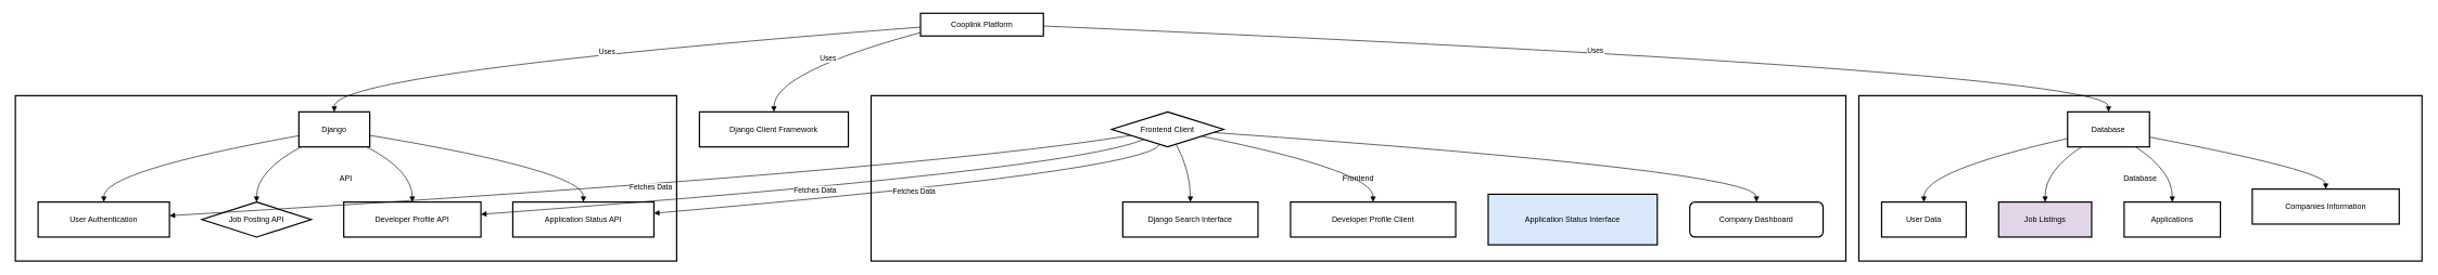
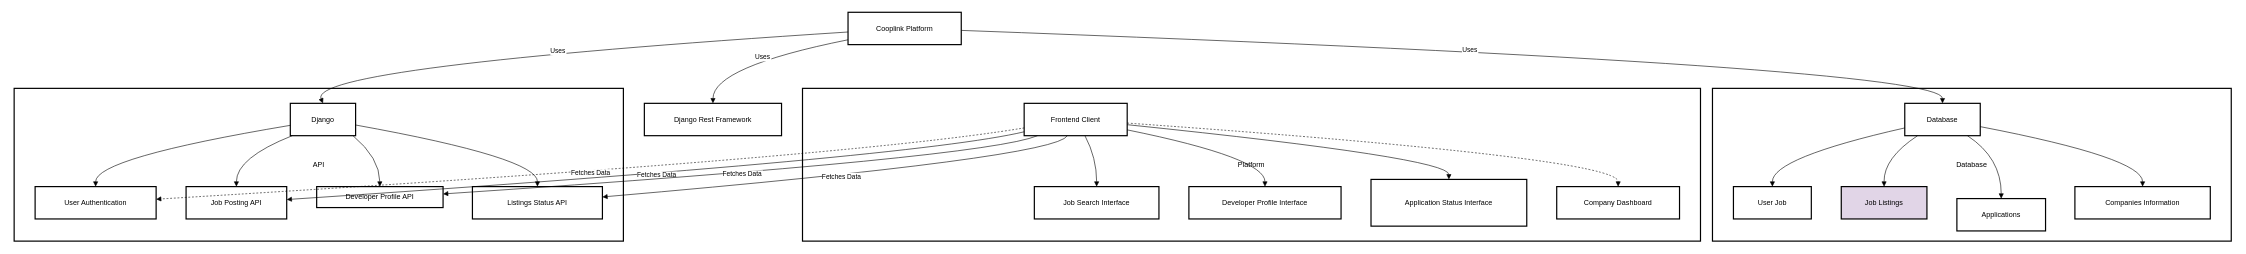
  <mxCell id="0" />
  <mxCell id="1" parent="0" />
- <mxCell id="2" value="Frontend" style="whiteSpace=wrap;strokeWidth=2;" vertex="1" parent="1"><mxGeometry x="1336" y="147" width="1499" height="255" as="geometry" /></mxCell>
+ <mxCell id="2" value="Platform" style="whiteSpace=wrap;strokeWidth=2;" vertex="1" parent="1"><mxGeometry x="1336" y="147" width="1499" height="255" as="geometry" /></mxCell>
  <mxCell id="3" value="Database" style="whiteSpace=wrap;strokeWidth=2;" vertex="1" parent="1"><mxGeometry x="2855" y="147" width="866" height="255" as="geometry" /></mxCell>
  <mxCell id="4" value="API" style="whiteSpace=wrap;strokeWidth=2;" vertex="1" parent="1"><mxGeometry x="20" y="147" width="1017" height="255" as="geometry" /></mxCell>
- <mxCell id="5" value="Cooplink Platform" style="whiteSpace=wrap;strokeWidth=2;" vertex="1" parent="1"><mxGeometry x="1412" y="20" width="189" height="35" as="geometry" /></mxCell>
- <mxCell id="6" value="Django" style="whiteSpace=wrap;strokeWidth=2;" vertex="1" parent="1"><mxGeometry x="456" y="172" width="109" height="54" as="geometry" /></mxCell>
- <mxCell id="7" value="Django Client Framework" style="whiteSpace=wrap;strokeWidth=2;" vertex="1" parent="1"><mxGeometry x="1072" y="172" width="229" height="54" as="geometry" /></mxCell>
- <mxCell id="8" value="Frontend Client" style="rhombus;whiteSpace=wrap;strokeWidth=2;" vertex="1" parent="1"><mxGeometry x="1706" y="172" width="172" height="54" as="geometry" /></mxCell>
+ <mxCell id="5" value="Cooplink Platform" style="whiteSpace=wrap;strokeWidth=2;" vertex="1" parent="1"><mxGeometry x="1412" y="20" width="189" height="54" as="geometry" /></mxCell>
+ <mxCell id="6" value="Django" style="whiteSpace=wrap;strokeWidth=2;" vertex="1" parent="1"><mxGeometry x="481" y="172" width="109" height="54" as="geometry" /></mxCell>
+ <mxCell id="7" value="Django Rest Framework" style="whiteSpace=wrap;strokeWidth=2;" vertex="1" parent="1"><mxGeometry x="1072" y="172" width="229" height="54" as="geometry" /></mxCell>
+ <mxCell id="8" value="Frontend Client" style="whiteSpace=wrap;strokeWidth=2;" vertex="1" parent="1"><mxGeometry x="1706" y="172" width="172" height="54" as="geometry" /></mxCell>
  <mxCell id="9" value="Database" style="whiteSpace=wrap;strokeWidth=2;" vertex="1" parent="1"><mxGeometry x="3176" y="172" width="126" height="54" as="geometry" /></mxCell>
  <mxCell id="10" value="User Authentication" style="whiteSpace=wrap;strokeWidth=2;" vertex="1" parent="1"><mxGeometry x="55" y="311" width="202" height="54" as="geometry" /></mxCell>
- <mxCell id="11" value="Job Posting API" style="rhombus;whiteSpace=wrap;strokeWidth=2;" vertex="1" parent="1"><mxGeometry x="307" y="311" width="168" height="54" as="geometry" /></mxCell>
- <mxCell id="12" value="Developer Profile API" style="whiteSpace=wrap;strokeWidth=2;" vertex="1" parent="1"><mxGeometry x="525" y="311" width="211" height="54" as="geometry" /></mxCell>
- <mxCell id="13" value="Application Status API" style="whiteSpace=wrap;strokeWidth=2;" vertex="1" parent="1"><mxGeometry x="785" y="311" width="217" height="54" as="geometry" /></mxCell>
- <mxCell id="14" value="User Data" style="whiteSpace=wrap;strokeWidth=2;" vertex="1" parent="1"><mxGeometry x="2890" y="311" width="130" height="54" as="geometry" /></mxCell>
+ <mxCell id="11" value="Job Posting API" style="whiteSpace=wrap;strokeWidth=2;" vertex="1" parent="1"><mxGeometry x="307" y="311" width="168" height="54" as="geometry" /></mxCell>
+ <mxCell id="12" value="Developer Profile API" style="whiteSpace=wrap;strokeWidth=2;" vertex="1" parent="1"><mxGeometry x="525" y="311" width="211" height="35" as="geometry" /></mxCell>
+ <mxCell id="13" value="Listings Status API" style="whiteSpace=wrap;strokeWidth=2;" vertex="1" parent="1"><mxGeometry x="785" y="311" width="217" height="54" as="geometry" /></mxCell>
+ <mxCell id="14" value="User Job" style="whiteSpace=wrap;strokeWidth=2;" vertex="1" parent="1"><mxGeometry x="2890" y="311" width="130" height="54" as="geometry" /></mxCell>
  <mxCell id="15" value="Job Listings" style="whiteSpace=wrap;strokeWidth=2;fillColor=#e1d5e7;" vertex="1" parent="1"><mxGeometry x="3070" y="311" width="143" height="54" as="geometry" /></mxCell>
- <mxCell id="16" value="Applications" style="whiteSpace=wrap;strokeWidth=2;" vertex="1" parent="1"><mxGeometry x="3263" y="311" width="148" height="54" as="geometry" /></mxCell>
- <mxCell id="17" value="Companies Information" style="whiteSpace=wrap;strokeWidth=2;" vertex="1" parent="1"><mxGeometry x="3460" y="291" width="226" height="54" as="geometry" /></mxCell>
- <mxCell id="18" value="Django Search Interface" style="whiteSpace=wrap;strokeWidth=2;" vertex="1" parent="1"><mxGeometry x="1723" y="311" width="208" height="54" as="geometry" /></mxCell>
- <mxCell id="19" value="Developer Profile Client" style="whiteSpace=wrap;strokeWidth=2;" vertex="1" parent="1"><mxGeometry x="1981" y="311" width="254" height="54" as="geometry" /></mxCell>
- <mxCell id="20" value="Application Status Interface" style="whiteSpace=wrap;strokeWidth=2;fillColor=#dae8fc;" vertex="1" parent="1"><mxGeometry x="2285" y="299" width="260" height="78" as="geometry" /></mxCell>
- <mxCell id="21" value="Company Dashboard" style="whiteSpace=wrap;strokeWidth=2;rounded=1;" vertex="1" parent="1"><mxGeometry x="2595" y="311" width="205" height="54" as="geometry" /></mxCell>
+ <mxCell id="16" value="Applications" style="whiteSpace=wrap;strokeWidth=2;" vertex="1" parent="1"><mxGeometry x="3263" y="331" width="148" height="54" as="geometry" /></mxCell>
+ <mxCell id="17" value="Companies Information" style="whiteSpace=wrap;strokeWidth=2;" vertex="1" parent="1"><mxGeometry x="3460" y="311" width="226" height="54" as="geometry" /></mxCell>
+ <mxCell id="18" value="Job Search Interface" style="whiteSpace=wrap;strokeWidth=2;" vertex="1" parent="1"><mxGeometry x="1723" y="311" width="208" height="54" as="geometry" /></mxCell>
+ <mxCell id="19" value="Developer Profile Interface" style="whiteSpace=wrap;strokeWidth=2;" vertex="1" parent="1"><mxGeometry x="1981" y="311" width="254" height="54" as="geometry" /></mxCell>
+ <mxCell id="20" value="Application Status Interface" style="whiteSpace=wrap;strokeWidth=2;" vertex="1" parent="1"><mxGeometry x="2285" y="299" width="260" height="78" as="geometry" /></mxCell>
+ <mxCell id="21" value="Company Dashboard" style="whiteSpace=wrap;strokeWidth=2;" vertex="1" parent="1"><mxGeometry x="2595" y="311" width="205" height="54" as="geometry" /></mxCell>
  <mxCell id="22" value="Uses" style="curved=1;startArrow=none;endArrow=block;exitX=0;exitY=0.61;entryX=0.5;entryY=0;" edge="1" parent="1" source="5" target="6"><mxGeometry relative="1" as="geometry"><Array as="points"><mxPoint x="510" y="111" /></Array></mxGeometry></mxCell>
  <mxCell id="23" value="Uses" style="curved=1;startArrow=none;endArrow=block;exitX=0;exitY=0.85;entryX=0.5;entryY=0;" edge="1" parent="1" source="5" target="7"><mxGeometry relative="1" as="geometry"><Array as="points"><mxPoint x="1187" y="111" /></Array></mxGeometry></mxCell>
  <mxCell id="24" value="Uses" style="curved=1;startArrow=none;endArrow=block;exitX=1;exitY=0.56;entryX=0.5;entryY=0;" edge="1" parent="1" source="5" target="9"><mxGeometry relative="1" as="geometry"><Array as="points"><mxPoint x="3239" y="111" /></Array></mxGeometry></mxCell>
  <mxCell id="25" value="" style="curved=1;startArrow=none;endArrow=block;exitX=0;exitY=0.68;entryX=0.5;entryY=0;" edge="1" parent="1" source="6" target="10"><mxGeometry relative="1" as="geometry"><Array as="points"><mxPoint x="156" y="263" /></Array></mxGeometry></mxCell>
  <mxCell id="26" value="" style="curved=1;startArrow=none;endArrow=block;exitX=0.03;exitY=1;entryX=0.5;entryY=0;" edge="1" parent="1" source="6" target="11"><mxGeometry relative="1" as="geometry"><Array as="points"><mxPoint x="391" y="263" /></Array></mxGeometry></mxCell>
  <mxCell id="27" value="" style="curved=1;startArrow=none;endArrow=block;exitX=0.96;exitY=1;entryX=0.5;entryY=0;" edge="1" parent="1" source="6" target="12"><mxGeometry relative="1" as="geometry"><Array as="points"><mxPoint x="630" y="263" /></Array></mxGeometry></mxCell>
  <mxCell id="28" value="" style="curved=1;startArrow=none;endArrow=block;exitX=1;exitY=0.67;entryX=0.5;entryY=0;" edge="1" parent="1" source="6" target="13"><mxGeometry relative="1" as="geometry"><Array as="points"><mxPoint x="894" y="263" /></Array></mxGeometry></mxCell>
  <mxCell id="29" value="" style="curved=1;startArrow=none;endArrow=block;exitX=0;exitY=0.76;entryX=0.5;entryY=0;" edge="1" parent="1" source="9" target="14"><mxGeometry relative="1" as="geometry"><Array as="points"><mxPoint x="2955" y="263" /></Array></mxGeometry></mxCell>
  <mxCell id="30" value="" style="curved=1;startArrow=none;endArrow=block;exitX=0.17;exitY=1;entryX=0.5;entryY=0;" edge="1" parent="1" source="9" target="15"><mxGeometry relative="1" as="geometry"><Array as="points"><mxPoint x="3141" y="263" /></Array></mxGeometry></mxCell>
  <mxCell id="31" value="" style="curved=1;startArrow=none;endArrow=block;exitX=0.83;exitY=1;entryX=0.5;entryY=0;" edge="1" parent="1" source="9" target="16"><mxGeometry relative="1" as="geometry"><Array as="points"><mxPoint x="3337" y="263" /></Array></mxGeometry></mxCell>
  <mxCell id="32" value="" style="curved=1;startArrow=none;endArrow=block;exitX=1;exitY=0.72;entryX=0.5;entryY=0;" edge="1" parent="1" source="9" target="17"><mxGeometry relative="1" as="geometry"><Array as="points"><mxPoint x="3573" y="263" /></Array></mxGeometry></mxCell>
  <mxCell id="33" value="" style="curved=1;startArrow=none;endArrow=block;exitX=0.59;exitY=1;entryX=0.5;entryY=0;" edge="1" parent="1" source="8" target="18"><mxGeometry relative="1" as="geometry"><Array as="points"><mxPoint x="1827" y="263" /></Array></mxGeometry></mxCell>
  <mxCell id="34" value="" style="curved=1;startArrow=none;endArrow=block;exitX=1;exitY=0.82;entryX=0.5;entryY=0;" edge="1" parent="1" source="8" target="19"><mxGeometry relative="1" as="geometry"><Array as="points"><mxPoint x="2108" y="263" /></Array></mxGeometry></mxCell>
- <mxCell id="36" value="" style="curved=1;startArrow=none;endArrow=block;exitX=1;exitY=0.61;entryX=0.5;entryY=0;" edge="1" parent="1" source="8" target="21"><mxGeometry relative="1" as="geometry"><Array as="points"><mxPoint x="2698" y="263" /></Array></mxGeometry></mxCell>
- <mxCell id="37" value="Fetches Data" style="curved=1;startArrow=none;endArrow=block;exitX=0;exitY=0.76;entryX=1;entryY=0.39;" edge="1" parent="1" source="8" target="10"><mxGeometry relative="1" as="geometry"><Array as="points"><mxPoint x="1405" y="263" /></Array></mxGeometry></mxCell>
+ <mxCell id="35" value="" style="curved=1;startArrow=none;endArrow=block;exitX=1;exitY=0.66;entryX=0.5;entryY=0;" edge="1" parent="1" source="8" target="20"><mxGeometry relative="1" as="geometry"><Array as="points"><mxPoint x="2415" y="263" /></Array></mxGeometry></mxCell>
+ <mxCell id="36" value="" style="curved=1;startArrow=none;endArrow=block;exitX=1;exitY=0.61;entryX=0.5;entryY=0;dashed=1;" edge="1" parent="1" source="8" target="21"><mxGeometry relative="1" as="geometry"><Array as="points"><mxPoint x="2698" y="263" /></Array></mxGeometry></mxCell>
+ <mxCell id="37" value="Fetches Data" style="curved=1;startArrow=none;endArrow=block;exitX=0;exitY=0.76;entryX=1;entryY=0.39;dashed=1;" edge="1" parent="1" source="8" target="10"><mxGeometry relative="1" as="geometry"><Array as="points"><mxPoint x="1405" y="263" /></Array></mxGeometry></mxCell>
+ <mxCell id="38" value="Fetches Data" style="curved=1;startArrow=none;endArrow=block;exitX=0;exitY=0.88;entryX=1;entryY=0.4;" edge="1" parent="1" source="8" target="11"><mxGeometry relative="1" as="geometry"><Array as="points"><mxPoint x="1523" y="263" /></Array></mxGeometry></mxCell>
  <mxCell id="39" value="Fetches Data" style="curved=1;startArrow=none;endArrow=block;exitX=0.13;exitY=1;entryX=1;entryY=0.35;" edge="1" parent="1" source="8" target="12"><mxGeometry relative="1" as="geometry"><Array as="points"><mxPoint x="1640" y="263" /></Array></mxGeometry></mxCell>
  <mxCell id="40" value="Fetches Data" style="curved=1;startArrow=none;endArrow=block;exitX=0.42;exitY=1;entryX=1;entryY=0.32;" edge="1" parent="1" source="8" target="13"><mxGeometry relative="1" as="geometry"><Array as="points"><mxPoint x="1758" y="263" /></Array></mxGeometry></mxCell>
